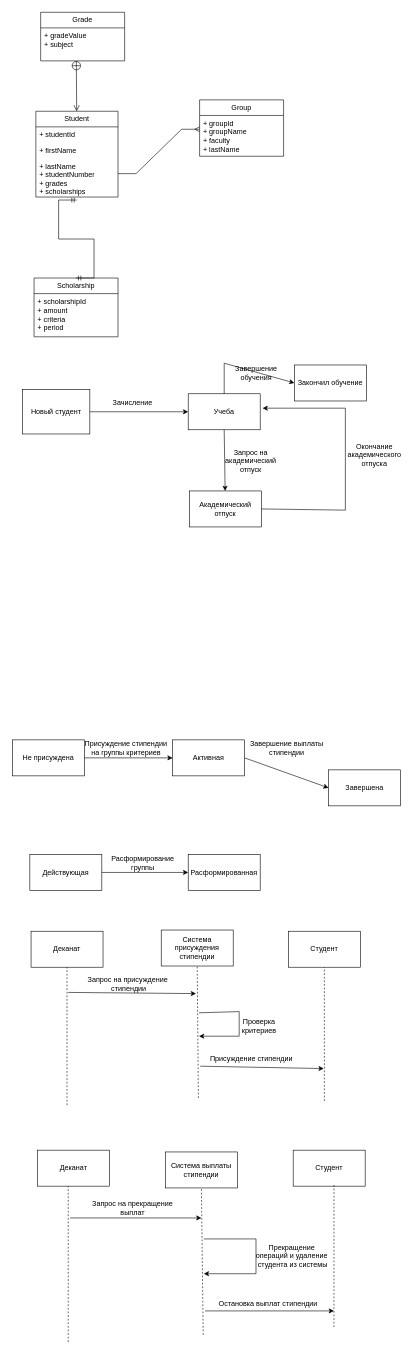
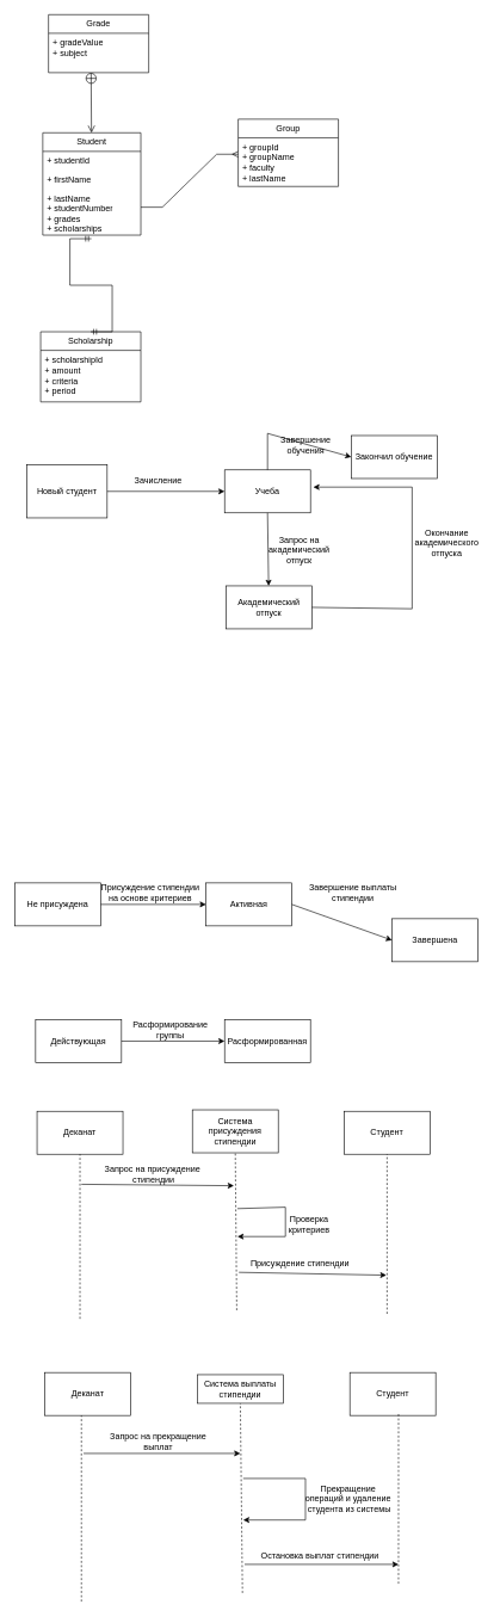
  <mxCell id="0" />
  <mxCell id="1" parent="0" />
  <mxCell id="2" value="Student" style="swimlane;fontStyle=0;childLayout=stackLayout;horizontal=1;startSize=26;fillColor=none;horizontalStack=0;resizeParent=1;resizeParentMax=0;resizeLast=0;collapsible=1;marginBottom=0;whiteSpace=wrap;html=1;" vertex="1" parent="1"><mxGeometry x="59" y="185" width="137" height="143" as="geometry"><mxRectangle x="169" y="211" width="76" height="26" as="alternateBounds" /></mxGeometry></mxCell>
  <mxCell id="3" value="+ studentId" style="text;strokeColor=none;fillColor=none;align=left;verticalAlign=top;spacingLeft=4;spacingRight=4;overflow=hidden;rotatable=0;points=[[0,0.5],[1,0.5]];portConstraint=eastwest;whiteSpace=wrap;html=1;" vertex="1" parent="2"><mxGeometry y="26" width="137" height="26" as="geometry" /></mxCell>
  <mxCell id="4" value="+ firstName" style="text;strokeColor=none;fillColor=none;align=left;verticalAlign=top;spacingLeft=4;spacingRight=4;overflow=hidden;rotatable=0;points=[[0,0.5],[1,0.5]];portConstraint=eastwest;whiteSpace=wrap;html=1;" vertex="1" parent="2"><mxGeometry y="52" width="137" height="26" as="geometry" /></mxCell>
  <mxCell id="5" value="+ lastName&lt;br&gt;+ studentNumber&lt;br&gt;+ grades&lt;br&gt;+ scholarships" style="text;strokeColor=none;fillColor=none;align=left;verticalAlign=top;spacingLeft=4;spacingRight=4;overflow=hidden;rotatable=0;points=[[0,0.5],[1,0.5]];portConstraint=eastwest;whiteSpace=wrap;html=1;" vertex="1" parent="2"><mxGeometry y="78" width="137" height="65" as="geometry" /></mxCell>
  <mxCell id="6" value="Grade" style="swimlane;fontStyle=0;childLayout=stackLayout;horizontal=1;startSize=26;fillColor=none;horizontalStack=0;resizeParent=1;resizeParentMax=0;resizeLast=0;collapsible=1;marginBottom=0;whiteSpace=wrap;html=1;" vertex="1" parent="1"><mxGeometry x="67" y="20" width="140" height="81" as="geometry" /></mxCell>
  <mxCell id="7" value="+ gradeValue&lt;br&gt;+ subject" style="text;strokeColor=none;fillColor=none;align=left;verticalAlign=top;spacingLeft=4;spacingRight=4;overflow=hidden;rotatable=0;points=[[0,0.5],[1,0.5]];portConstraint=eastwest;whiteSpace=wrap;html=1;" vertex="1" parent="6"><mxGeometry y="26" width="140" height="55" as="geometry" /></mxCell>
  <mxCell id="8" value="Scholarship" style="swimlane;fontStyle=0;childLayout=stackLayout;horizontal=1;startSize=26;fillColor=none;horizontalStack=0;resizeParent=1;resizeParentMax=0;resizeLast=0;collapsible=1;marginBottom=0;whiteSpace=wrap;html=1;" vertex="1" parent="1"><mxGeometry x="56" y="463" width="140" height="98" as="geometry" /></mxCell>
  <mxCell id="9" value="+ scholarshipId&lt;br&gt;+ amount&lt;br&gt;+ criteria&lt;br&gt;+ period" style="text;strokeColor=none;fillColor=none;align=left;verticalAlign=top;spacingLeft=4;spacingRight=4;overflow=hidden;rotatable=0;points=[[0,0.5],[1,0.5]];portConstraint=eastwest;whiteSpace=wrap;html=1;" vertex="1" parent="8"><mxGeometry y="26" width="140" height="72" as="geometry" /></mxCell>
  <mxCell id="10" value="Group" style="swimlane;fontStyle=0;childLayout=stackLayout;horizontal=1;startSize=26;fillColor=none;horizontalStack=0;resizeParent=1;resizeParentMax=0;resizeLast=0;collapsible=1;marginBottom=0;whiteSpace=wrap;html=1;" vertex="1" parent="1"><mxGeometry x="332" y="166" width="140" height="94" as="geometry" /></mxCell>
  <mxCell id="11" value="+ groupId&lt;br&gt;+ groupName&lt;br&gt;+ faculty&lt;br&gt;+ lastName" style="text;strokeColor=none;fillColor=none;align=left;verticalAlign=top;spacingLeft=4;spacingRight=4;overflow=hidden;rotatable=0;points=[[0,0.5],[1,0.5]];portConstraint=eastwest;whiteSpace=wrap;html=1;" vertex="1" parent="10"><mxGeometry y="26" width="140" height="68" as="geometry" /></mxCell>
  <mxCell id="12" value="" style="edgeStyle=entityRelationEdgeStyle;fontSize=12;html=1;endArrow=ERmany;rounded=0;entryX=0;entryY=0.5;entryDx=0;entryDy=0;" edge="1" parent="1"><mxGeometry width="100" height="100" relative="1" as="geometry"><mxPoint x="196" y="289" as="sourcePoint" /><mxPoint x="332" y="215" as="targetPoint" /><Array as="points"><mxPoint x="219" y="273" /></Array></mxGeometry></mxCell>
  <mxCell id="13" value="" style="edgeStyle=entityRelationEdgeStyle;fontSize=12;html=1;endArrow=ERmandOne;startArrow=ERmandOne;rounded=0;exitX=0.496;exitY=1.077;exitDx=0;exitDy=0;exitPerimeter=0;entryX=0.5;entryY=0;entryDx=0;entryDy=0;" edge="1" parent="1" source="5" target="8"><mxGeometry width="100" height="100" relative="1" as="geometry"><mxPoint x="355" y="427" as="sourcePoint" /><mxPoint x="455" y="327" as="targetPoint" /></mxGeometry></mxCell>
  <mxCell id="14" value="" style="endArrow=open;startArrow=circlePlus;endFill=0;startFill=0;endSize=8;html=1;rounded=0;exitX=0.425;exitY=1;exitDx=0;exitDy=0;exitPerimeter=0;" edge="1" parent="1" source="7" target="2"><mxGeometry width="160" relative="1" as="geometry"><mxPoint x="325" y="277" as="sourcePoint" /><mxPoint x="485" y="277" as="targetPoint" /></mxGeometry></mxCell>
  <mxCell id="15" value="Новый студент" style="rounded=0;whiteSpace=wrap;html=1;" vertex="1" parent="1"><mxGeometry x="37" y="649" width="112" height="74" as="geometry" /></mxCell>
  <mxCell id="16" value="Учеба" style="rounded=0;whiteSpace=wrap;html=1;" vertex="1" parent="1"><mxGeometry x="313" y="656" width="120" height="60" as="geometry" /></mxCell>
  <mxCell id="17" value="Академический отпуск" style="rounded=0;whiteSpace=wrap;html=1;" vertex="1" parent="1"><mxGeometry x="315" y="818" width="120" height="60" as="geometry" /></mxCell>
  <mxCell id="18" value="Закончил обучение" style="rounded=0;whiteSpace=wrap;html=1;" vertex="1" parent="1"><mxGeometry x="490" y="608" width="120" height="60" as="geometry" /></mxCell>
  <mxCell id="19" value="" style="endArrow=classic;html=1;rounded=0;exitX=1;exitY=0.5;exitDx=0;exitDy=0;entryX=0;entryY=0.5;entryDx=0;entryDy=0;" edge="1" parent="1" source="15" target="16"><mxGeometry width="50" height="50" relative="1" as="geometry"><mxPoint x="380" y="902" as="sourcePoint" /><mxPoint x="430" y="852" as="targetPoint" /></mxGeometry></mxCell>
  <mxCell id="20" value="Зачисление" style="text;html=1;align=center;verticalAlign=middle;resizable=0;points=[];autosize=1;strokeColor=none;fillColor=none;" vertex="1" parent="1"><mxGeometry x="178" y="658" width="84" height="26" as="geometry" /></mxCell>
  <mxCell id="21" value="" style="endArrow=classic;html=1;rounded=0;exitX=0.5;exitY=1;exitDx=0;exitDy=0;" edge="1" parent="1" source="16" target="17"><mxGeometry width="50" height="50" relative="1" as="geometry"><mxPoint x="380" y="902" as="sourcePoint" /><mxPoint x="430" y="852" as="targetPoint" /></mxGeometry></mxCell>
  <mxCell id="22" value="Запрос на &lt;br&gt;академический &lt;br&gt;отпуск" style="text;html=1;align=center;verticalAlign=middle;resizable=0;points=[];autosize=1;strokeColor=none;fillColor=none;" vertex="1" parent="1"><mxGeometry x="365" y="740" width="103" height="55" as="geometry" /></mxCell>
  <mxCell id="23" value="" style="endArrow=classic;html=1;rounded=0;exitX=1;exitY=0.5;exitDx=0;exitDy=0;entryX=1.033;entryY=0.4;entryDx=0;entryDy=0;entryPerimeter=0;" edge="1" parent="1" source="17" target="16"><mxGeometry width="50" height="50" relative="1" as="geometry"><mxPoint x="380" y="902" as="sourcePoint" /><mxPoint x="567" y="743" as="targetPoint" /><Array as="points"><mxPoint x="575" y="850" /><mxPoint x="575" y="680" /></Array></mxGeometry></mxCell>
  <mxCell id="24" value="Окончание &lt;br&gt;академического &lt;br&gt;отпуска" style="text;html=1;align=center;verticalAlign=middle;resizable=0;points=[];autosize=1;strokeColor=none;fillColor=none;" vertex="1" parent="1"><mxGeometry x="569" y="730" width="107" height="55" as="geometry" /></mxCell>
  <mxCell id="25" value="" style="endArrow=classic;html=1;rounded=0;entryX=0;entryY=0.5;entryDx=0;entryDy=0;exitX=0.5;exitY=0;exitDx=0;exitDy=0;" edge="1" parent="1" source="16" target="18"><mxGeometry width="50" height="50" relative="1" as="geometry"><mxPoint x="380" y="902" as="sourcePoint" /><mxPoint x="430" y="852" as="targetPoint" /><Array as="points"><mxPoint x="373" y="605" /></Array></mxGeometry></mxCell>
  <mxCell id="26" value="Завершение&lt;br&gt;обучения" style="text;html=1;align=center;verticalAlign=middle;resizable=0;points=[];autosize=1;strokeColor=none;fillColor=none;" vertex="1" parent="1"><mxGeometry x="382" y="600" width="88" height="41" as="geometry" /></mxCell>
  <mxCell id="27" value="Не присуждена" style="rounded=0;whiteSpace=wrap;html=1;" vertex="1" parent="1"><mxGeometry x="20" y="1233" width="120" height="60" as="geometry" /></mxCell>
  <mxCell id="28" value="Завершена" style="rounded=0;whiteSpace=wrap;html=1;" vertex="1" parent="1"><mxGeometry x="547" y="1283" width="120" height="60" as="geometry" /></mxCell>
  <mxCell id="29" value="Активная" style="rounded=0;whiteSpace=wrap;html=1;" vertex="1" parent="1"><mxGeometry x="287" y="1233" width="120" height="60" as="geometry" /></mxCell>
  <mxCell id="30" value="" style="endArrow=classic;html=1;rounded=0;exitX=1;exitY=0.5;exitDx=0;exitDy=0;entryX=0;entryY=0.5;entryDx=0;entryDy=0;" edge="1" parent="1" source="27" target="29"><mxGeometry width="50" height="50" relative="1" as="geometry"><mxPoint x="380" y="1302" as="sourcePoint" /><mxPoint x="430" y="1252" as="targetPoint" /></mxGeometry></mxCell>
- <mxCell id="31" value="Присуждение стипендии&lt;br&gt;на группы критериев" style="text;html=1;align=center;verticalAlign=middle;resizable=0;points=[];autosize=1;strokeColor=none;fillColor=none;" vertex="1" parent="1"><mxGeometry x="131" y="1226" width="156" height="41" as="geometry" /></mxCell>
+ <mxCell id="31" value="Присуждение стипендии&lt;br&gt;на основе критериев" style="text;html=1;align=center;verticalAlign=middle;resizable=0;points=[];autosize=1;strokeColor=none;fillColor=none;" vertex="1" parent="1"><mxGeometry x="131" y="1226" width="156" height="41" as="geometry" /></mxCell>
  <mxCell id="32" value="" style="endArrow=classic;html=1;rounded=0;entryX=0;entryY=0.5;entryDx=0;entryDy=0;exitX=1;exitY=0.5;exitDx=0;exitDy=0;" edge="1" parent="1" source="29" target="28"><mxGeometry width="50" height="50" relative="1" as="geometry"><mxPoint x="380" y="1302" as="sourcePoint" /><mxPoint x="430" y="1252" as="targetPoint" /></mxGeometry></mxCell>
- <mxCell id="33" value="Завершение выплаты&lt;br&gt;стипендии" style="text;html=1;align=center;verticalAlign=middle;resizable=0;points=[];autosize=1;strokeColor=none;fillColor=none;" vertex="1" parent="1"><mxGeometry x="407" y="1226" width="140" height="41" as="geometry" /></mxCell>
+ <mxCell id="33" value="Завершение выплаты&lt;br&gt;стипендии" style="text;html=1;align=center;verticalAlign=middle;resizable=0;points=[];autosize=1;strokeColor=none;fillColor=none;" vertex="1" parent="1"><mxGeometry x="422" y="1226" width="140" height="41" as="geometry" /></mxCell>
  <mxCell id="34" value="Расформированная" style="rounded=0;whiteSpace=wrap;html=1;" vertex="1" parent="1"><mxGeometry x="313" y="1424" width="120" height="60" as="geometry" /></mxCell>
  <mxCell id="35" value="Действующая" style="rounded=0;whiteSpace=wrap;html=1;" vertex="1" parent="1"><mxGeometry x="49" y="1424" width="120" height="60" as="geometry" /></mxCell>
  <mxCell id="36" value="" style="endArrow=classic;html=1;rounded=0;exitX=1;exitY=0.5;exitDx=0;exitDy=0;" edge="1" parent="1" source="35" target="34"><mxGeometry width="50" height="50" relative="1" as="geometry"><mxPoint x="380" y="1602" as="sourcePoint" /><mxPoint x="430" y="1552" as="targetPoint" /></mxGeometry></mxCell>
  <mxCell id="37" value="Расформирование&lt;br&gt;группы" style="text;html=1;align=center;verticalAlign=middle;resizable=0;points=[];autosize=1;strokeColor=none;fillColor=none;" vertex="1" parent="1"><mxGeometry x="175" y="1418" width="123" height="41" as="geometry" /></mxCell>
  <mxCell id="38" value="Деканат" style="rounded=0;whiteSpace=wrap;html=1;" vertex="1" parent="1"><mxGeometry x="51" y="1552" width="120" height="60" as="geometry" /></mxCell>
  <mxCell id="39" value="Система присуждения стипендии" style="rounded=0;whiteSpace=wrap;html=1;" vertex="1" parent="1"><mxGeometry x="268" y="1550" width="120" height="60" as="geometry" /></mxCell>
  <mxCell id="40" value="Студент" style="rounded=0;whiteSpace=wrap;html=1;" vertex="1" parent="1"><mxGeometry x="480" y="1552" width="120" height="60" as="geometry" /></mxCell>
  <mxCell id="41" value="" style="endArrow=none;dashed=1;html=1;rounded=0;entryX=0.5;entryY=1;entryDx=0;entryDy=0;" edge="1" parent="1" target="38"><mxGeometry width="50" height="50" relative="1" as="geometry"><mxPoint x="111" y="1842" as="sourcePoint" /><mxPoint x="430" y="1652" as="targetPoint" /></mxGeometry></mxCell>
  <mxCell id="42" value="" style="endArrow=none;dashed=1;html=1;rounded=0;entryX=0.5;entryY=1;entryDx=0;entryDy=0;" edge="1" parent="1" target="39"><mxGeometry width="50" height="50" relative="1" as="geometry"><mxPoint x="330" y="1830" as="sourcePoint" /><mxPoint x="430" y="1652" as="targetPoint" /></mxGeometry></mxCell>
  <mxCell id="43" value="" style="endArrow=none;dashed=1;html=1;rounded=0;entryX=0.5;entryY=1;entryDx=0;entryDy=0;" edge="1" parent="1" target="40"><mxGeometry width="50" height="50" relative="1" as="geometry"><mxPoint x="540" y="1835" as="sourcePoint" /><mxPoint x="430" y="1652" as="targetPoint" /></mxGeometry></mxCell>
  <mxCell id="44" value="" style="endArrow=classic;html=1;rounded=0;" edge="1" parent="1"><mxGeometry width="50" height="50" relative="1" as="geometry"><mxPoint x="113" y="1654" as="sourcePoint" /><mxPoint x="326" y="1656" as="targetPoint" /></mxGeometry></mxCell>
  <mxCell id="45" value="Запрос на присуждение&lt;br&gt;&amp;nbsp;стипендии" style="text;html=1;align=center;verticalAlign=middle;resizable=0;points=[];autosize=1;strokeColor=none;fillColor=none;" vertex="1" parent="1"><mxGeometry x="136" y="1619" width="151" height="41" as="geometry" /></mxCell>
  <mxCell id="46" value="" style="endArrow=classic;html=1;rounded=0;" edge="1" parent="1"><mxGeometry width="50" height="50" relative="1" as="geometry"><mxPoint x="331" y="1688" as="sourcePoint" /><mxPoint x="331" y="1727" as="targetPoint" /><Array as="points"><mxPoint x="398" y="1686" /><mxPoint x="398" y="1727" /></Array></mxGeometry></mxCell>
  <mxCell id="47" value="Проверка &lt;br&gt;критериев" style="text;html=1;align=center;verticalAlign=middle;resizable=0;points=[];autosize=1;strokeColor=none;fillColor=none;" vertex="1" parent="1"><mxGeometry x="393" y="1689" width="75" height="41" as="geometry" /></mxCell>
  <mxCell id="48" value="" style="endArrow=classic;html=1;rounded=0;" edge="1" parent="1"><mxGeometry width="50" height="50" relative="1" as="geometry"><mxPoint x="333" y="1777" as="sourcePoint" /><mxPoint x="539" y="1781" as="targetPoint" /></mxGeometry></mxCell>
  <mxCell id="49" value="Присуждение стипендии" style="text;html=1;align=center;verticalAlign=middle;resizable=0;points=[];autosize=1;strokeColor=none;fillColor=none;" vertex="1" parent="1"><mxGeometry x="340" y="1752" width="156" height="26" as="geometry" /></mxCell>
  <mxCell id="50" value="Студент" style="rounded=0;whiteSpace=wrap;html=1;" vertex="1" parent="1"><mxGeometry x="488" y="1917" width="120" height="60" as="geometry" /></mxCell>
- <mxCell id="51" value="Система выплаты стипендии" style="rounded=0;whiteSpace=wrap;html=1;" vertex="1" parent="1"><mxGeometry x="275" y="1920" width="120" height="60" as="geometry" /></mxCell>
+ <mxCell id="51" value="Система выплаты стипендии" style="rounded=0;whiteSpace=wrap;html=1;" vertex="1" parent="1"><mxGeometry x="275" y="1920" width="120" height="40" as="geometry" /></mxCell>
  <mxCell id="52" value="Деканат" style="rounded=0;whiteSpace=wrap;html=1;" vertex="1" parent="1"><mxGeometry x="62" y="1917" width="120" height="60" as="geometry" /></mxCell>
  <mxCell id="53" value="" style="endArrow=none;dashed=1;html=1;rounded=0;entryX=0.425;entryY=1;entryDx=0;entryDy=0;entryPerimeter=0;" edge="1" parent="1" target="52"><mxGeometry width="50" height="50" relative="1" as="geometry"><mxPoint x="113" y="2237" as="sourcePoint" /><mxPoint x="430" y="2052" as="targetPoint" /></mxGeometry></mxCell>
  <mxCell id="54" value="" style="endArrow=none;dashed=1;html=1;rounded=0;entryX=0.5;entryY=1;entryDx=0;entryDy=0;" edge="1" parent="1" target="51"><mxGeometry width="50" height="50" relative="1" as="geometry"><mxPoint x="338" y="2225" as="sourcePoint" /><mxPoint x="430" y="2052" as="targetPoint" /></mxGeometry></mxCell>
  <mxCell id="55" value="" style="endArrow=none;dashed=1;html=1;rounded=0;entryX=0.567;entryY=0.967;entryDx=0;entryDy=0;entryPerimeter=0;" edge="1" parent="1" target="50"><mxGeometry width="50" height="50" relative="1" as="geometry"><mxPoint x="556" y="2212" as="sourcePoint" /><mxPoint x="430" y="2052" as="targetPoint" /></mxGeometry></mxCell>
  <mxCell id="56" value="" style="endArrow=classic;html=1;rounded=0;" edge="1" parent="1"><mxGeometry width="50" height="50" relative="1" as="geometry"><mxPoint x="116" y="2030" as="sourcePoint" /><mxPoint x="335" y="2030" as="targetPoint" /></mxGeometry></mxCell>
  <mxCell id="57" value="Запрос на прекращение&lt;br&gt;выплат" style="text;html=1;align=center;verticalAlign=middle;resizable=0;points=[];autosize=1;strokeColor=none;fillColor=none;" vertex="1" parent="1"><mxGeometry x="143.5" y="1992" width="153" height="41" as="geometry" /></mxCell>
  <mxCell id="58" value="" style="endArrow=classic;html=1;rounded=0;" edge="1" parent="1"><mxGeometry width="50" height="50" relative="1" as="geometry"><mxPoint x="339" y="2065" as="sourcePoint" /><mxPoint x="339" y="2123" as="targetPoint" /><Array as="points"><mxPoint x="426" y="2065" /><mxPoint x="426" y="2123" /></Array></mxGeometry></mxCell>
  <mxCell id="59" value="Прекращение&amp;nbsp;&lt;br&gt;операций и удаление&amp;nbsp;&lt;br&gt;студента из системы" style="text;html=1;align=center;verticalAlign=middle;resizable=0;points=[];autosize=1;strokeColor=none;fillColor=none;" vertex="1" parent="1"><mxGeometry x="416" y="2066" width="141" height="55" as="geometry" /></mxCell>
  <mxCell id="60" value="" style="endArrow=classic;html=1;rounded=0;" edge="1" parent="1"><mxGeometry width="50" height="50" relative="1" as="geometry"><mxPoint x="341" y="2185" as="sourcePoint" /><mxPoint x="556" y="2185" as="targetPoint" /></mxGeometry></mxCell>
  <mxCell id="61" value="Остановка выплат стипендии" style="text;html=1;align=center;verticalAlign=middle;resizable=0;points=[];autosize=1;strokeColor=none;fillColor=none;" vertex="1" parent="1"><mxGeometry x="354" y="2160" width="183" height="26" as="geometry" /></mxCell>
